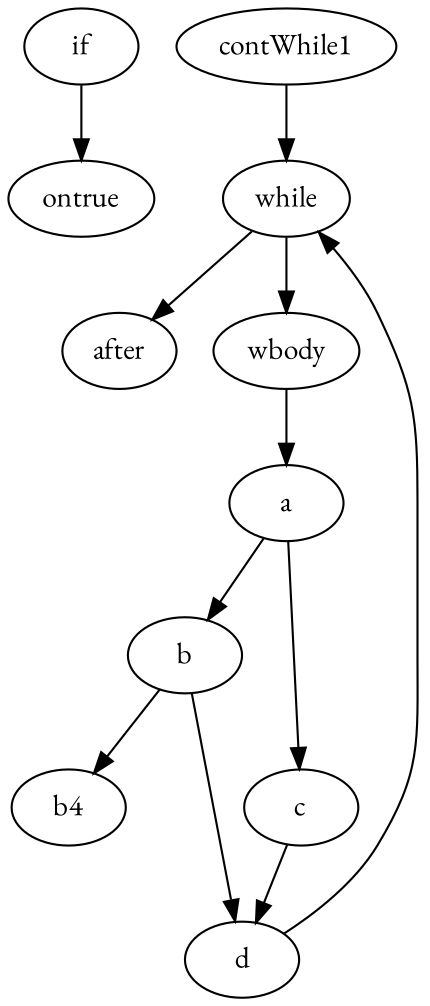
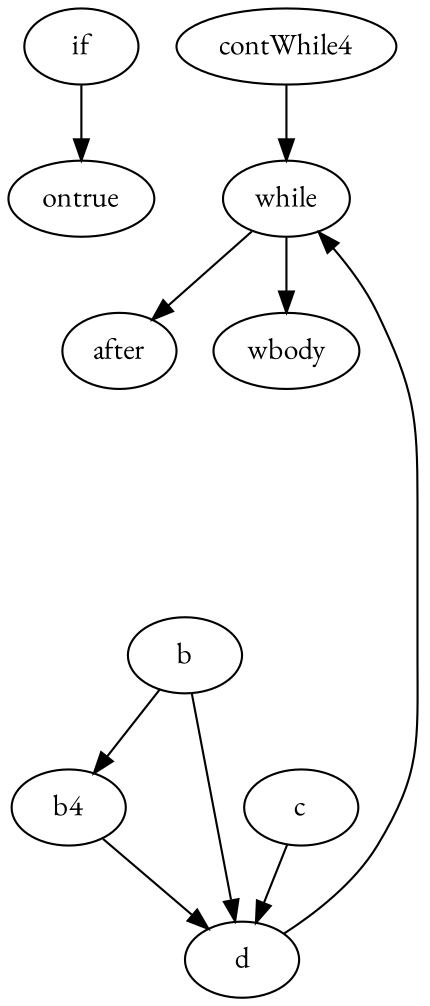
  digraph {
    fontname="EB Garamond"
    node [fontname="EB Garamond"]
    edge [fontname="EB Garamond"]
    if
    ontrue
    while
    after
    wbody
-   a
    b
    c
    n9 [label=b4]
    d
-   contWhile1
+   contWhile1 [label=contWhile4]
    if -> ontrue
    while -> after
    while -> wbody
-   wbody -> a
-   a -> b
-   a -> c
    b -> n9
    b -> d
    c -> d
+   n9 -> d
    d -> while
    contWhile1 -> while
  }
